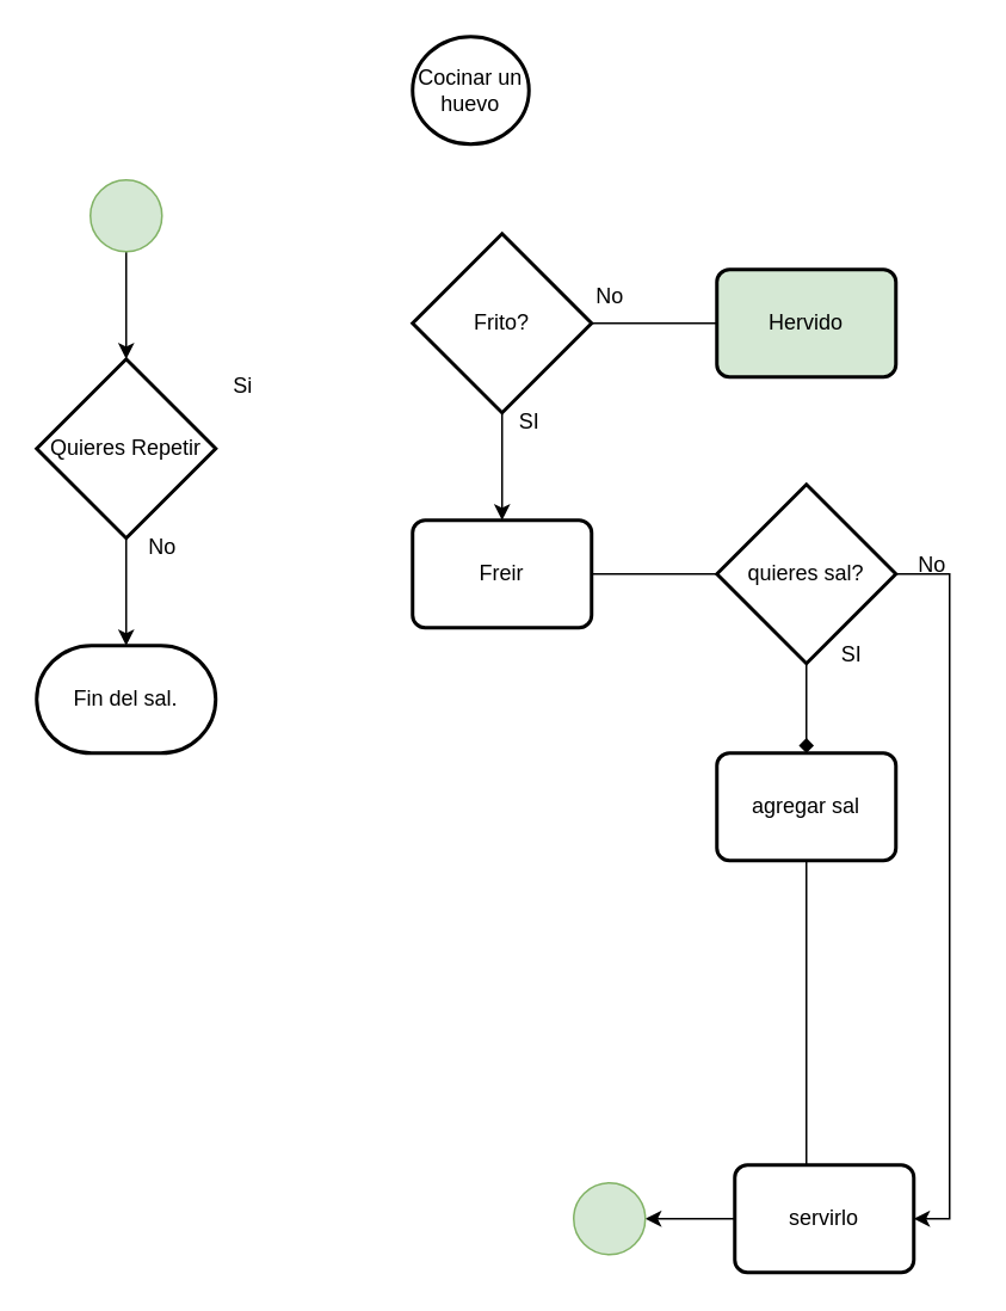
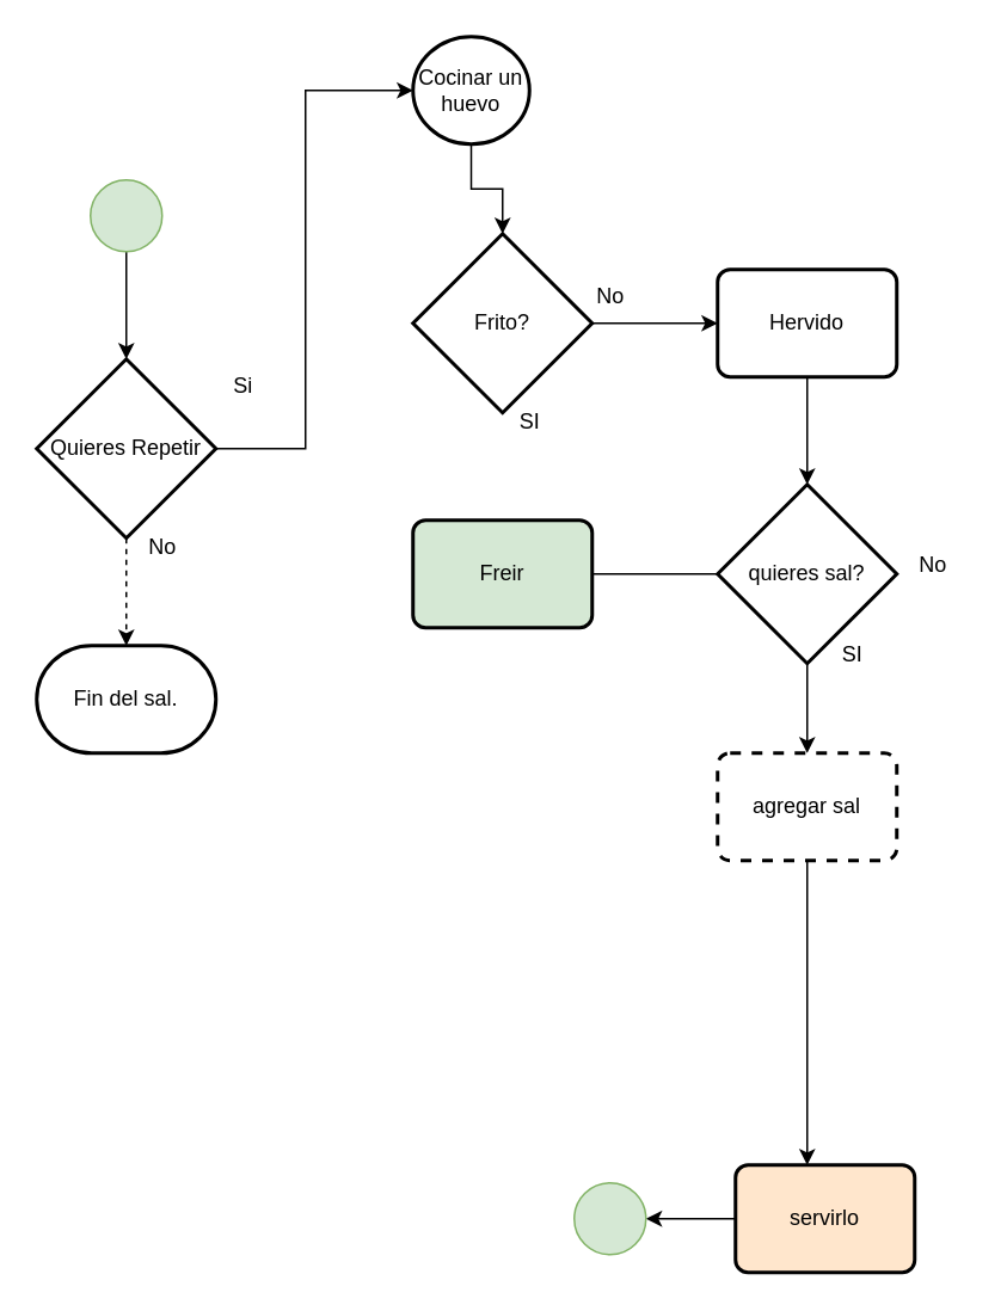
  <mxCell id="0" />
  <mxCell id="1" parent="0" />
  <mxCell id="2" value="Cocinar un huevo" style="strokeWidth=2;html=1;shape=mxgraph.flowchart.start_1;whiteSpace=wrap;" vertex="1" parent="1"><mxGeometry x="230" y="20" width="65" height="60" as="geometry" /></mxCell>
- <mxCell id="3" style="edgeStyle=orthogonalEdgeStyle;rounded=0;orthogonalLoop=1;jettySize=auto;html=1;exitX=1;exitY=0.5;exitDx=0;exitDy=0;exitPerimeter=0;endArrow=none;" edge="1" parent="1" source="5" target="8"><mxGeometry relative="1" as="geometry" /></mxCell>
- <mxCell id="4" style="edgeStyle=orthogonalEdgeStyle;rounded=0;orthogonalLoop=1;jettySize=auto;html=1;exitX=0.5;exitY=1;exitDx=0;exitDy=0;exitPerimeter=0;entryX=0.5;entryY=0;entryDx=0;entryDy=0;" edge="1" parent="1" source="5" target="9"><mxGeometry relative="1" as="geometry" /></mxCell>
+ <mxCell id="3" style="edgeStyle=orthogonalEdgeStyle;rounded=0;orthogonalLoop=1;jettySize=auto;html=1;exitX=1;exitY=0.5;exitDx=0;exitDy=0;exitPerimeter=0;" edge="1" parent="1" source="5" target="8"><mxGeometry relative="1" as="geometry" /></mxCell>
  <mxCell id="5" value="Frito?" style="strokeWidth=2;html=1;shape=mxgraph.flowchart.decision;whiteSpace=wrap;" vertex="1" parent="1"><mxGeometry x="230" y="130" width="100" height="100" as="geometry" /></mxCell>
- <mxCell id="8" value="Hervido" style="rounded=1;whiteSpace=wrap;html=1;absoluteArcSize=1;arcSize=14;strokeWidth=2;fillColor=#d5e8d4;" vertex="1" parent="1"><mxGeometry x="400" y="150" width="100" height="60" as="geometry" /></mxCell>
- <mxCell id="9" value="Freir" style="rounded=1;whiteSpace=wrap;html=1;absoluteArcSize=1;arcSize=14;strokeWidth=2;" vertex="1" parent="1"><mxGeometry x="230" y="290" width="100" height="60" as="geometry" /></mxCell>
+ <mxCell id="6" style="edgeStyle=orthogonalEdgeStyle;rounded=0;orthogonalLoop=1;jettySize=auto;html=1;exitX=0.5;exitY=1;exitDx=0;exitDy=0;exitPerimeter=0;entryX=0.5;entryY=0;entryDx=0;entryDy=0;entryPerimeter=0;" edge="1" parent="1" source="2" target="5"><mxGeometry relative="1" as="geometry" /></mxCell>
+ <mxCell id="7" style="edgeStyle=orthogonalEdgeStyle;rounded=0;orthogonalLoop=1;jettySize=auto;html=1;exitX=0.5;exitY=1;exitDx=0;exitDy=0;" edge="1" parent="1" source="8" target="14"><mxGeometry relative="1" as="geometry" /></mxCell>
+ <mxCell id="8" value="Hervido" style="rounded=1;whiteSpace=wrap;html=1;absoluteArcSize=1;arcSize=14;strokeWidth=2;" vertex="1" parent="1"><mxGeometry x="400" y="150" width="100" height="60" as="geometry" /></mxCell>
+ <mxCell id="9" value="Freir" style="rounded=1;whiteSpace=wrap;html=1;absoluteArcSize=1;arcSize=14;strokeWidth=2;fillColor=#d5e8d4;" vertex="1" parent="1"><mxGeometry x="230" y="290" width="100" height="60" as="geometry" /></mxCell>
  <mxCell id="10" value="SI" style="text;html=1;align=center;verticalAlign=middle;resizable=0;points=[];autosize=1;strokeColor=none;fillColor=none;" vertex="1" parent="1"><mxGeometry x="280" y="220" width="30" height="30" as="geometry" /></mxCell>
  <mxCell id="11" value="No" style="text;html=1;align=center;verticalAlign=middle;resizable=0;points=[];autosize=1;strokeColor=none;fillColor=none;" vertex="1" parent="1"><mxGeometry x="320" y="150" width="40" height="30" as="geometry" /></mxCell>
- <mxCell id="12" style="edgeStyle=orthogonalEdgeStyle;rounded=0;orthogonalLoop=1;jettySize=auto;html=1;exitX=1;exitY=0.5;exitDx=0;exitDy=0;exitPerimeter=0;entryX=1;entryY=0.5;entryDx=0;entryDy=0;" edge="1" parent="1" source="14" target="19"><mxGeometry relative="1" as="geometry"><mxPoint x="560" y="350" as="sourcePoint" /><mxPoint x="520" y="460" as="targetPoint" /></mxGeometry></mxCell>
- <mxCell id="13" style="edgeStyle=orthogonalEdgeStyle;rounded=0;orthogonalLoop=1;jettySize=auto;html=1;exitX=0.5;exitY=1;exitDx=0;exitDy=0;exitPerimeter=0;endArrow=diamond;" edge="1" parent="1" source="14" target="20"><mxGeometry relative="1" as="geometry" /></mxCell>
+ <mxCell id="13" style="edgeStyle=orthogonalEdgeStyle;rounded=0;orthogonalLoop=1;jettySize=auto;html=1;exitX=0.5;exitY=1;exitDx=0;exitDy=0;exitPerimeter=0;" edge="1" parent="1" source="14" target="20"><mxGeometry relative="1" as="geometry" /></mxCell>
  <mxCell id="14" value="quieres sal?" style="strokeWidth=2;html=1;shape=mxgraph.flowchart.decision;whiteSpace=wrap;" vertex="1" parent="1"><mxGeometry x="400" y="270" width="100" height="100" as="geometry" /></mxCell>
  <mxCell id="15" style="edgeStyle=orthogonalEdgeStyle;rounded=0;orthogonalLoop=1;jettySize=auto;html=1;exitX=1;exitY=0.5;exitDx=0;exitDy=0;entryX=0;entryY=0.5;entryDx=0;entryDy=0;entryPerimeter=0;endArrow=none;" edge="1" parent="1" source="9" target="14"><mxGeometry relative="1" as="geometry" /></mxCell>
  <mxCell id="16" value="SI" style="text;html=1;align=center;verticalAlign=middle;resizable=0;points=[];autosize=1;strokeColor=none;fillColor=none;" vertex="1" parent="1"><mxGeometry x="460" y="350" width="30" height="30" as="geometry" /></mxCell>
  <mxCell id="17" value="No" style="text;html=1;align=center;verticalAlign=middle;resizable=0;points=[];autosize=1;strokeColor=none;fillColor=none;" vertex="1" parent="1"><mxGeometry x="500" y="300" width="40" height="30" as="geometry" /></mxCell>
  <mxCell id="18" style="edgeStyle=orthogonalEdgeStyle;rounded=0;orthogonalLoop=1;jettySize=auto;html=1;exitX=0;exitY=0.5;exitDx=0;exitDy=0;" edge="1" parent="1" source="19" target="22"><mxGeometry relative="1" as="geometry" /></mxCell>
- <mxCell id="19" value="servirlo" style="rounded=1;whiteSpace=wrap;html=1;absoluteArcSize=1;arcSize=14;strokeWidth=2;" vertex="1" parent="1"><mxGeometry x="410" y="650" width="100" height="60" as="geometry" /></mxCell>
- <mxCell id="20" value="agregar sal" style="rounded=1;whiteSpace=wrap;html=1;absoluteArcSize=1;arcSize=14;strokeWidth=2;" vertex="1" parent="1"><mxGeometry x="400" y="420" width="100" height="60" as="geometry" /></mxCell>
- <mxCell id="21" style="edgeStyle=orthogonalEdgeStyle;rounded=0;orthogonalLoop=1;jettySize=auto;html=1;exitX=0.5;exitY=1;exitDx=0;exitDy=0;entryX=0.4;entryY=0;entryDx=0;entryDy=0;entryPerimeter=0;endArrow=none;" edge="1" parent="1" source="20" target="19"><mxGeometry relative="1" as="geometry" /></mxCell>
+ <mxCell id="19" value="servirlo" style="rounded=1;whiteSpace=wrap;html=1;absoluteArcSize=1;arcSize=14;strokeWidth=2;fillColor=#ffe6cc;" vertex="1" parent="1"><mxGeometry x="410" y="650" width="100" height="60" as="geometry" /></mxCell>
+ <mxCell id="20" value="agregar sal" style="rounded=1;whiteSpace=wrap;html=1;absoluteArcSize=1;arcSize=14;strokeWidth=2;dashed=1;" vertex="1" parent="1"><mxGeometry x="400" y="420" width="100" height="60" as="geometry" /></mxCell>
+ <mxCell id="21" style="edgeStyle=orthogonalEdgeStyle;rounded=0;orthogonalLoop=1;jettySize=auto;html=1;exitX=0.5;exitY=1;exitDx=0;exitDy=0;entryX=0.4;entryY=0;entryDx=0;entryDy=0;entryPerimeter=0;" edge="1" parent="1" source="20" target="19"><mxGeometry relative="1" as="geometry" /></mxCell>
  <mxCell id="22" value="" style="verticalLabelPosition=bottom;verticalAlign=top;html=1;shape=mxgraph.flowchart.on-page_reference;fillColor=#d5e8d4;strokeColor=#82b366;" vertex="1" parent="1"><mxGeometry x="320" y="660" width="40" height="40" as="geometry" /></mxCell>
  <mxCell id="23" style="edgeStyle=orthogonalEdgeStyle;rounded=0;orthogonalLoop=1;jettySize=auto;html=1;exitX=0.5;exitY=1;exitDx=0;exitDy=0;exitPerimeter=0;" edge="1" parent="1" source="24" target="26"><mxGeometry relative="1" as="geometry" /></mxCell>
  <mxCell id="24" value="" style="verticalLabelPosition=bottom;verticalAlign=top;html=1;shape=mxgraph.flowchart.on-page_reference;fillColor=#d5e8d4;strokeColor=#82b366;" vertex="1" parent="1"><mxGeometry x="50" y="100" width="40" height="40" as="geometry" /></mxCell>
- <mxCell id="25" style="edgeStyle=orthogonalEdgeStyle;rounded=0;orthogonalLoop=1;jettySize=auto;html=1;exitX=0.5;exitY=1;exitDx=0;exitDy=0;exitPerimeter=0;" edge="1" parent="1" source="26" target="30"><mxGeometry relative="1" as="geometry" /></mxCell>
+ <mxCell id="25" style="edgeStyle=orthogonalEdgeStyle;rounded=0;orthogonalLoop=1;jettySize=auto;html=1;exitX=0.5;exitY=1;exitDx=0;exitDy=0;exitPerimeter=0;dashed=1;" edge="1" parent="1" source="26" target="30"><mxGeometry relative="1" as="geometry" /></mxCell>
  <mxCell id="26" value="Quieres Repetir" style="strokeWidth=2;html=1;shape=mxgraph.flowchart.decision;whiteSpace=wrap;" vertex="1" parent="1"><mxGeometry x="20" y="200" width="100" height="100" as="geometry" /></mxCell>
+ <mxCell id="27" style="edgeStyle=orthogonalEdgeStyle;rounded=0;orthogonalLoop=1;jettySize=auto;html=1;exitX=1;exitY=0.5;exitDx=0;exitDy=0;exitPerimeter=0;entryX=0;entryY=0.5;entryDx=0;entryDy=0;entryPerimeter=0;" edge="1" parent="1" source="26" target="2"><mxGeometry relative="1" as="geometry"><mxPoint x="130" y="240" as="sourcePoint" /><mxPoint x="280" y="110" as="targetPoint" /><Array as="points"><mxPoint x="170" y="250" /><mxPoint x="170" y="50" /></Array></mxGeometry></mxCell>
  <mxCell id="28" value="Si" style="text;html=1;align=center;verticalAlign=middle;resizable=0;points=[];autosize=1;strokeColor=none;fillColor=none;" vertex="1" parent="1"><mxGeometry x="120" y="200" width="30" height="30" as="geometry" /></mxCell>
  <mxCell id="29" value="No" style="text;html=1;align=center;verticalAlign=middle;resizable=0;points=[];autosize=1;strokeColor=none;fillColor=none;" vertex="1" parent="1"><mxGeometry x="70" y="290" width="40" height="30" as="geometry" /></mxCell>
  <mxCell id="30" value="Fin del sal." style="strokeWidth=2;html=1;shape=mxgraph.flowchart.terminator;whiteSpace=wrap;" vertex="1" parent="1"><mxGeometry x="20" y="360" width="100" height="60" as="geometry" /></mxCell>
